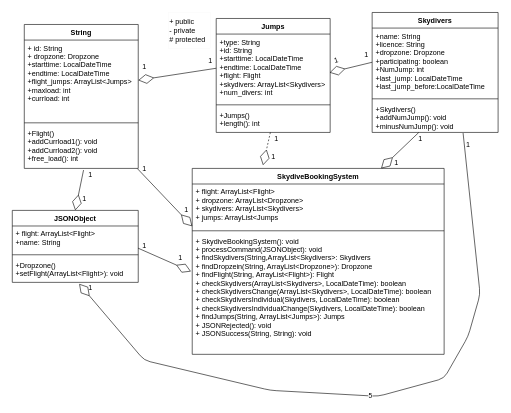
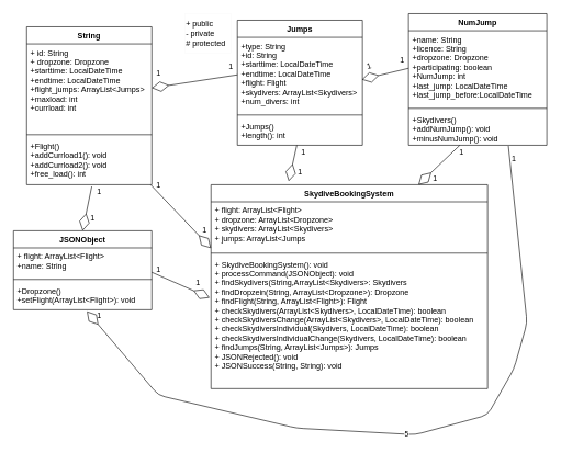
  <mxCell id="0" />
  <mxCell id="1" parent="0" />
  <mxCell id="2" value="+ public&lt;br&gt;- private&lt;br&gt;# protected" style="rounded=0;whiteSpace=wrap;html=1;strokeColor=#FAFAFA;align=left;" vertex="1" parent="1"><mxGeometry x="280" y="20" width="70" height="60" as="geometry" /></mxCell>
  <mxCell id="3" value="JSONObject" style="swimlane;fontStyle=1;align=center;verticalAlign=top;childLayout=stackLayout;horizontal=1;startSize=26;horizontalStack=0;resizeParent=1;resizeParentMax=0;resizeLast=0;collapsible=1;marginBottom=0;" parent="1" vertex="1"><mxGeometry x="20" y="350" width="210" height="120" as="geometry" /></mxCell>
  <mxCell id="4" value="+ flight: ArrayList&lt;Flight&gt;&#10;+name: String" style="text;strokeColor=none;fillColor=none;align=left;verticalAlign=top;spacingLeft=4;spacingRight=4;overflow=hidden;rotatable=0;points=[[0,0.5],[1,0.5]];portConstraint=eastwest;" parent="3" vertex="1"><mxGeometry y="26" width="210" height="44" as="geometry" /></mxCell>
  <mxCell id="5" value="" style="line;strokeWidth=1;fillColor=none;align=left;verticalAlign=middle;spacingTop=-1;spacingLeft=3;spacingRight=3;rotatable=0;labelPosition=right;points=[];portConstraint=eastwest;" parent="3" vertex="1"><mxGeometry y="70" width="210" height="8" as="geometry" /></mxCell>
  <mxCell id="6" value="+Dropzone()&#10;+setFlight(ArrayList&lt;Flight&gt;): void" style="text;strokeColor=none;fillColor=none;align=left;verticalAlign=top;spacingLeft=4;spacingRight=4;overflow=hidden;rotatable=0;points=[[0,0.5],[1,0.5]];portConstraint=eastwest;" parent="3" vertex="1"><mxGeometry y="78" width="210" height="42" as="geometry" /></mxCell>
  <mxCell id="7" value="String" style="swimlane;fontStyle=1;align=center;verticalAlign=top;childLayout=stackLayout;horizontal=1;startSize=26;horizontalStack=0;resizeParent=1;resizeParentMax=0;resizeLast=0;collapsible=1;marginBottom=0;" parent="1" vertex="1"><mxGeometry x="40" y="40" width="190" height="240" as="geometry" /></mxCell>
  <mxCell id="8" value="+ id: String&#10;+ dropzone: Dropzone&#10;+starttime: LocalDateTime&#10;+endtime: LocalDateTime&#10;+flight_jumps: ArrayList&lt;Jumps&gt;&#10;+maxload: int&#10;+currload: int&#10;" style="text;strokeColor=none;fillColor=none;align=left;verticalAlign=top;spacingLeft=4;spacingRight=4;overflow=hidden;rotatable=0;points=[[0,0.5],[1,0.5]];portConstraint=eastwest;" parent="7" vertex="1"><mxGeometry y="26" width="190" height="134" as="geometry" /></mxCell>
  <mxCell id="9" value="" style="line;strokeWidth=1;fillColor=none;align=left;verticalAlign=middle;spacingTop=-1;spacingLeft=3;spacingRight=3;rotatable=0;labelPosition=right;points=[];portConstraint=eastwest;" parent="7" vertex="1"><mxGeometry y="160" width="190" height="8" as="geometry" /></mxCell>
  <mxCell id="10" value="+Flight()&#10;+addCurrload1(): void&#10;+addCurrload2(): void&#10;+free_load(): int" style="text;strokeColor=none;fillColor=none;align=left;verticalAlign=top;spacingLeft=4;spacingRight=4;overflow=hidden;rotatable=0;points=[[0,0.5],[1,0.5]];portConstraint=eastwest;" parent="7" vertex="1"><mxGeometry y="168" width="190" height="72" as="geometry" /></mxCell>
  <mxCell id="11" value="" style="endArrow=diamondThin;endFill=0;endSize=24;html=1;exitX=0.993;exitY=1.006;exitDx=0;exitDy=0;exitPerimeter=0;entryX=0;entryY=0.952;entryDx=0;entryDy=0;entryPerimeter=0;" edge="1" parent="1" source="10" target="13"><mxGeometry width="160" relative="1" as="geometry"><mxPoint x="100" y="320" as="sourcePoint" /><mxPoint x="290" y="400" as="targetPoint" /></mxGeometry></mxCell>
  <mxCell id="12" value="SkydiveBookingSystem" style="swimlane;fontStyle=1;align=center;verticalAlign=top;childLayout=stackLayout;horizontal=1;startSize=26;horizontalStack=0;resizeParent=1;resizeParentMax=0;resizeLast=0;collapsible=1;marginBottom=0;" parent="1" vertex="1"><mxGeometry x="320" y="280" width="420" height="310" as="geometry" /></mxCell>
  <mxCell id="13" value="+ flight: ArrayList&lt;Flight&gt;&#10;+ dropzone: ArrayList&lt;Dropzone&gt;&#10;+ skydivers: ArrayList&lt;Skydivers&gt;&#10;+ jumps: ArrayList&lt;Jumps" style="text;strokeColor=none;fillColor=none;align=left;verticalAlign=top;spacingLeft=4;spacingRight=4;overflow=hidden;rotatable=0;points=[[0,0.5],[1,0.5]];portConstraint=eastwest;" parent="12" vertex="1"><mxGeometry y="26" width="420" height="74" as="geometry" /></mxCell>
  <mxCell id="14" value="" style="line;strokeWidth=1;fillColor=none;align=left;verticalAlign=middle;spacingTop=-1;spacingLeft=3;spacingRight=3;rotatable=0;labelPosition=right;points=[];portConstraint=eastwest;" parent="12" vertex="1"><mxGeometry y="100" width="420" height="8" as="geometry" /></mxCell>
  <mxCell id="15" value="+ SkydiveBookingSystem(): void&#10;+ processCommand(JSONObject): void&#10;+ findSkydivers(String,ArrayList&lt;Skydivers&gt;: Skydivers&#10;+ findDropzein(String, ArrayList&lt;Dropzone&gt;): Dropzone&#10;+ findFlight(String, ArrayList&lt;Flight&gt;): Flight&#10;+ checkSkydivers(ArrayList&lt;Skydivers&gt;, LocalDateTime): boolean&#10;+ checkSkydiversChange(ArrayList&lt;Skydivers&gt;, LocalDateTime): boolean&#10;+ checkSkydiversIndividual(Skydivers, LocalDateTime): boolean&#10;+ checkSkydiversIndividualChange(Skydivers, LocalDateTime): boolean&#10;+ findJumps(String, ArrayList&lt;Jumps&gt;): Jumps&#10;+ JSONRejected(): void&#10;+ JSONSuccess(String, String): void" style="text;strokeColor=none;fillColor=none;align=left;verticalAlign=top;spacingLeft=4;spacingRight=4;overflow=hidden;rotatable=0;points=[[0,0.5],[1,0.5]];portConstraint=eastwest;" parent="12" vertex="1"><mxGeometry y="108" width="420" height="202" as="geometry" /></mxCell>
  <mxCell id="16" value="" style="endArrow=diamondThin;endFill=0;endSize=24;html=1;exitX=0.52;exitY=1.038;exitDx=0;exitDy=0;exitPerimeter=0;entryX=0.5;entryY=0;entryDx=0;entryDy=0;" edge="1" parent="1" source="10" target="3"><mxGeometry width="160" relative="1" as="geometry"><mxPoint x="137.73" y="343" as="sourcePoint" /><mxPoint x="20.003" y="280" as="targetPoint" /></mxGeometry></mxCell>
- <mxCell id="17" value="Skydivers" style="swimlane;fontStyle=1;align=center;verticalAlign=top;childLayout=stackLayout;horizontal=1;startSize=26;horizontalStack=0;resizeParent=1;resizeParentMax=0;resizeLast=0;collapsible=1;marginBottom=0;" parent="1" vertex="1"><mxGeometry x="620" y="20" width="210" height="200" as="geometry" /></mxCell>
+ <mxCell id="17" value="NumJump" style="swimlane;fontStyle=1;align=center;verticalAlign=top;childLayout=stackLayout;horizontal=1;startSize=26;horizontalStack=0;resizeParent=1;resizeParentMax=0;resizeLast=0;collapsible=1;marginBottom=0;" parent="1" vertex="1"><mxGeometry x="620" y="20" width="210" height="200" as="geometry" /></mxCell>
  <mxCell id="18" value="+name: String&#10;+licence: String&#10;+dropzone: Dropzone&#10;+participating: boolean&#10;+NumJump: int&#10;+last_jump: LocalDateTime&#10;+last_jump_before:LocalDateTime" style="text;strokeColor=none;fillColor=none;align=left;verticalAlign=top;spacingLeft=4;spacingRight=4;overflow=hidden;rotatable=0;points=[[0,0.5],[1,0.5]];portConstraint=eastwest;" parent="17" vertex="1"><mxGeometry y="26" width="210" height="114" as="geometry" /></mxCell>
  <mxCell id="19" value="" style="line;strokeWidth=1;fillColor=none;align=left;verticalAlign=middle;spacingTop=-1;spacingLeft=3;spacingRight=3;rotatable=0;labelPosition=right;points=[];portConstraint=eastwest;" parent="17" vertex="1"><mxGeometry y="140" width="210" height="8" as="geometry" /></mxCell>
  <mxCell id="20" value="+Skydivers()&#10;+addNumJump(): void&#10;+minusNumJump(): void&#10;" style="text;strokeColor=none;fillColor=none;align=left;verticalAlign=top;spacingLeft=4;spacingRight=4;overflow=hidden;rotatable=0;points=[[0,0.5],[1,0.5]];portConstraint=eastwest;" parent="17" vertex="1"><mxGeometry y="148" width="210" height="52" as="geometry" /></mxCell>
  <mxCell id="21" value="Jumps" style="swimlane;fontStyle=1;align=center;verticalAlign=top;childLayout=stackLayout;horizontal=1;startSize=26;horizontalStack=0;resizeParent=1;resizeParentMax=0;resizeLast=0;collapsible=1;marginBottom=0;" parent="1" vertex="1"><mxGeometry x="360" y="30" width="190" height="190" as="geometry" /></mxCell>
  <mxCell id="22" value="+type: String&#10;+id: String&#10;+starttime: LocalDateTime&#10;+endtime: LocalDateTime&#10;+flight: Flight&#10;+skydivers: ArrayList&lt;Skydivers&gt;&#10;+num_divers: int" style="text;strokeColor=none;fillColor=none;align=left;verticalAlign=top;spacingLeft=4;spacingRight=4;overflow=hidden;rotatable=0;points=[[0,0.5],[1,0.5]];portConstraint=eastwest;" parent="21" vertex="1"><mxGeometry y="26" width="190" height="114" as="geometry" /></mxCell>
  <mxCell id="23" value="" style="line;strokeWidth=1;fillColor=none;align=left;verticalAlign=middle;spacingTop=-1;spacingLeft=3;spacingRight=3;rotatable=0;labelPosition=right;points=[];portConstraint=eastwest;" parent="21" vertex="1"><mxGeometry y="140" width="190" height="8" as="geometry" /></mxCell>
  <mxCell id="24" value="+Jumps()&#10;+length(): int" style="text;strokeColor=none;fillColor=none;align=left;verticalAlign=top;spacingLeft=4;spacingRight=4;overflow=hidden;rotatable=0;points=[[0,0.5],[1,0.5]];portConstraint=eastwest;" parent="21" vertex="1"><mxGeometry y="148" width="190" height="42" as="geometry" /></mxCell>
  <mxCell id="25" value="" style="endArrow=diamondThin;endFill=0;endSize=24;html=1;exitX=0;exitY=0.5;exitDx=0;exitDy=0;entryX=0.995;entryY=0.563;entryDx=0;entryDy=0;entryPerimeter=0;" edge="1" parent="1" source="18" target="22"><mxGeometry width="160" relative="1" as="geometry"><mxPoint x="350" y="373" as="sourcePoint" /><mxPoint x="520" y="113" as="targetPoint" /></mxGeometry></mxCell>
  <mxCell id="26" value="" style="endArrow=diamondThin;endFill=0;endSize=24;html=1;exitX=0;exitY=0.5;exitDx=0;exitDy=0;entryX=1;entryY=0.5;entryDx=0;entryDy=0;" edge="1" parent="1" source="22" target="8"><mxGeometry width="160" relative="1" as="geometry"><mxPoint x="360" y="383" as="sourcePoint" /><mxPoint x="242.273" y="320" as="targetPoint" /></mxGeometry></mxCell>
  <mxCell id="27" value="" style="endArrow=diamondThin;endFill=0;endSize=24;html=1;exitX=0.999;exitY=0.841;exitDx=0;exitDy=0;entryX=-0.005;entryY=0.316;entryDx=0;entryDy=0;entryPerimeter=0;exitPerimeter=0;" edge="1" parent="1" source="4" target="15"><mxGeometry width="160" relative="1" as="geometry"><mxPoint x="370" y="393" as="sourcePoint" /><mxPoint x="252.273" y="330" as="targetPoint" /></mxGeometry></mxCell>
- <mxCell id="28" value="" style="endArrow=diamondThin;endFill=0;endSize=24;html=1;entryX=0.281;entryY=-0.017;entryDx=0;entryDy=0;entryPerimeter=0;dashed=1;" edge="1" parent="1" source="24" target="12"><mxGeometry width="160" relative="1" as="geometry"><mxPoint x="380" y="403" as="sourcePoint" /><mxPoint x="262.273" y="340" as="targetPoint" /></mxGeometry></mxCell>
+ <mxCell id="28" value="" style="endArrow=diamondThin;endFill=0;endSize=24;html=1;entryX=0.281;entryY=-0.017;entryDx=0;entryDy=0;entryPerimeter=0;" edge="1" parent="1" source="24" target="12"><mxGeometry width="160" relative="1" as="geometry"><mxPoint x="380" y="403" as="sourcePoint" /><mxPoint x="262.273" y="340" as="targetPoint" /></mxGeometry></mxCell>
  <mxCell id="29" value="" style="endArrow=diamondThin;endFill=0;endSize=24;html=1;entryX=0.75;entryY=0;entryDx=0;entryDy=0;" edge="1" parent="1" source="20" target="12"><mxGeometry width="160" relative="1" as="geometry"><mxPoint x="390" y="413" as="sourcePoint" /><mxPoint x="272.273" y="350" as="targetPoint" /></mxGeometry></mxCell>
  <mxCell id="30" value="5" style="endArrow=diamondThin;endFill=0;endSize=24;html=1;entryX=0.531;entryY=1.058;entryDx=0;entryDy=0;entryPerimeter=0;exitX=0.722;exitY=1.019;exitDx=0;exitDy=0;exitPerimeter=0;" edge="1" parent="1" source="20" target="6"><mxGeometry width="160" relative="1" as="geometry"><mxPoint x="800" y="400" as="sourcePoint" /><mxPoint x="282.273" y="360" as="targetPoint" /><Array as="points"><mxPoint x="800" y="490" /><mxPoint x="780" y="560" /><mxPoint x="740" y="630" /><mxPoint x="630" y="660" /><mxPoint x="450" y="650" /><mxPoint x="240" y="600" /></Array></mxGeometry></mxCell>
  <mxCell id="31" value="1" style="text;html=1;align=center;verticalAlign=middle;resizable=0;points=[];autosize=1;rotation=-15;" vertex="1" parent="1"><mxGeometry x="550" y="90" width="20" height="20" as="geometry" /></mxCell>
  <mxCell id="32" value="1" style="text;html=1;align=center;verticalAlign=middle;resizable=0;points=[];autosize=1;" vertex="1" parent="1"><mxGeometry x="600" y="80" width="20" height="20" as="geometry" /></mxCell>
  <mxCell id="33" value="1" style="text;html=1;align=center;verticalAlign=middle;resizable=0;points=[];autosize=1;" vertex="1" parent="1"><mxGeometry x="230" y="100" width="20" height="20" as="geometry" /></mxCell>
  <mxCell id="34" value="1" style="text;html=1;align=center;verticalAlign=middle;resizable=0;points=[];autosize=1;" vertex="1" parent="1"><mxGeometry x="340" y="90" width="20" height="20" as="geometry" /></mxCell>
  <mxCell id="35" value="1" style="text;html=1;align=center;verticalAlign=middle;resizable=0;points=[];autosize=1;" vertex="1" parent="1"><mxGeometry x="450" y="220" width="20" height="20" as="geometry" /></mxCell>
  <mxCell id="36" value="1" style="text;html=1;align=center;verticalAlign=middle;resizable=0;points=[];autosize=1;" vertex="1" parent="1"><mxGeometry x="445" y="250" width="20" height="20" as="geometry" /></mxCell>
  <mxCell id="37" value="1" style="text;html=1;align=center;verticalAlign=middle;resizable=0;points=[];autosize=1;" vertex="1" parent="1"><mxGeometry x="650" y="260" width="20" height="20" as="geometry" /></mxCell>
  <mxCell id="38" value="1" style="text;html=1;align=center;verticalAlign=middle;resizable=0;points=[];autosize=1;" vertex="1" parent="1"><mxGeometry x="690" y="220" width="20" height="20" as="geometry" /></mxCell>
  <mxCell id="39" value="1" style="text;html=1;align=center;verticalAlign=middle;resizable=0;points=[];autosize=1;" vertex="1" parent="1"><mxGeometry x="770" y="230" width="20" height="20" as="geometry" /></mxCell>
  <mxCell id="40" value="1" style="text;html=1;align=center;verticalAlign=middle;resizable=0;points=[];autosize=1;" vertex="1" parent="1"><mxGeometry x="140" y="470" width="20" height="20" as="geometry" /></mxCell>
  <mxCell id="41" value="1" style="text;html=1;align=center;verticalAlign=middle;resizable=0;points=[];autosize=1;" vertex="1" parent="1"><mxGeometry x="230" y="400" width="20" height="20" as="geometry" /></mxCell>
  <mxCell id="42" value="1" style="text;html=1;align=center;verticalAlign=middle;resizable=0;points=[];autosize=1;" vertex="1" parent="1"><mxGeometry x="290" y="420" width="20" height="20" as="geometry" /></mxCell>
  <mxCell id="43" value="1" style="text;html=1;align=center;verticalAlign=middle;resizable=0;points=[];autosize=1;" vertex="1" parent="1"><mxGeometry x="230" y="270" width="20" height="20" as="geometry" /></mxCell>
  <mxCell id="44" value="1" style="text;html=1;align=center;verticalAlign=middle;resizable=0;points=[];autosize=1;" vertex="1" parent="1"><mxGeometry x="300" y="340" width="20" height="20" as="geometry" /></mxCell>
  <mxCell id="45" value="1" style="text;html=1;align=center;verticalAlign=middle;resizable=0;points=[];autosize=1;" vertex="1" parent="1"><mxGeometry x="130" y="320" width="20" height="20" as="geometry" /></mxCell>
  <mxCell id="46" value="1" style="text;html=1;align=center;verticalAlign=middle;resizable=0;points=[];autosize=1;" vertex="1" parent="1"><mxGeometry x="140" y="280" width="20" height="20" as="geometry" /></mxCell>
